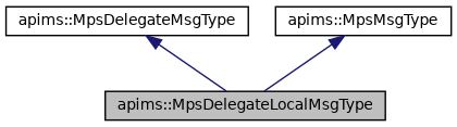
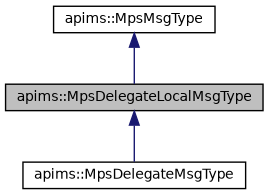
  digraph {
    node [color=black fillcolor=white fontname=Helvetica fontsize=10 shape=record style=filled]
    edge [color=midnightblue dir=back fontname=Helvetica fontsize=10 labelfontname=Helvetica labelfontsize=10 style=solid]
    n1 [fillcolor=grey75 fontcolor=black height=0.2 label="apims::MpsDelegateLocalMsgType" width=0.4]
    n2 [height=0.2 label="apims::MpsDelegateMsgType" width=0.4]
    n3 [height=0.2 label="apims::MpsMsgType" width=0.4]
-   n2 -> n1
+   n1 -> n2
    n3 -> n1
  }
